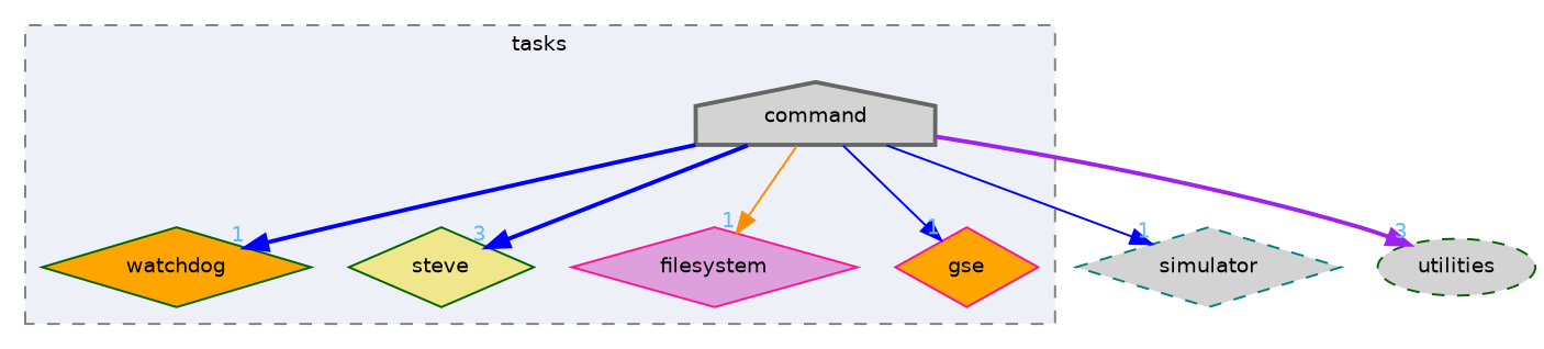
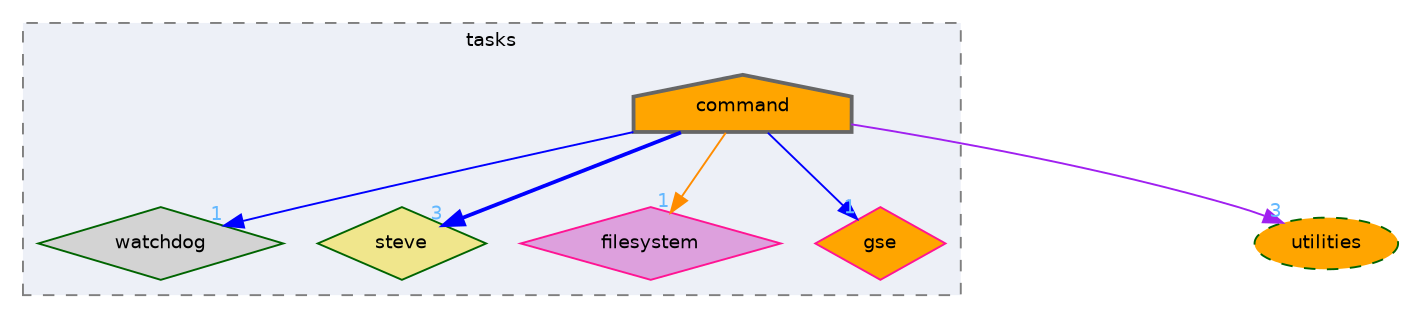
  digraph {
    compound=true
    node [color=darkgreen fillcolor=orange fontname=Helvetica fontsize=10 shape=diamond style=filled]
    edge [color=blue fontcolor=steelblue1 fontname=Helvetica fontsize=10 headlabel=1 labeldistance=1.5 labelfontname=Helvetica labelfontsize=10 style=bold]
-   n1 [height=0.2 label=watchdog width=0.4]
+   n1 [fillcolor=lightgrey height=0.2 label=watchdog width=0.4]
    n2 [fillcolor=khaki height=0.2 label=steve width=0.4]
    n3 [color=deeppink fillcolor=plum height=0.2 label=filesystem width=0.4]
    n4 [color=deeppink height=0.2 label=gse width=0.4]
-   n5 [color=gray40 fillcolor=lightgrey height=0.2 label=command shape=house style="filled,bold" width=0.4]
-   n6 [color=teal fillcolor=lightgrey height=0.2 label=simulator style="filled,dashed" width=0.4]
-   n7 [fillcolor=lightgrey height=0.2 label=utilities shape=ellipse style="filled,dashed" width=0.4]
+   n5 [color=gray40 height=0.2 label=command shape=house style="filled,bold" width=0.4]
+   n7 [height=0.2 label=utilities shape=ellipse style="filled,dashed" width=0.4]
    subgraph cluster_1 {
      bgcolor="#edf0f7"
      fontname=Helvetica
      fontsize=10
      label=tasks
      pencolor=grey50
      style="filled,dashed"
      n1
      n2
      n3
      n4
      n5
    }
-   n5 -> n1
+   n5 -> n1 [style=solid]
    n5 -> n2 [headlabel=3]
    n5 -> n3 [color=darkorange style=solid]
    n5 -> n4 [style=solid]
-   n5 -> n6 [style=solid]
-   n5 -> n7 [color=purple headlabel=3]
+   n5 -> n7 [color=purple headlabel=3 style=solid]
  }
